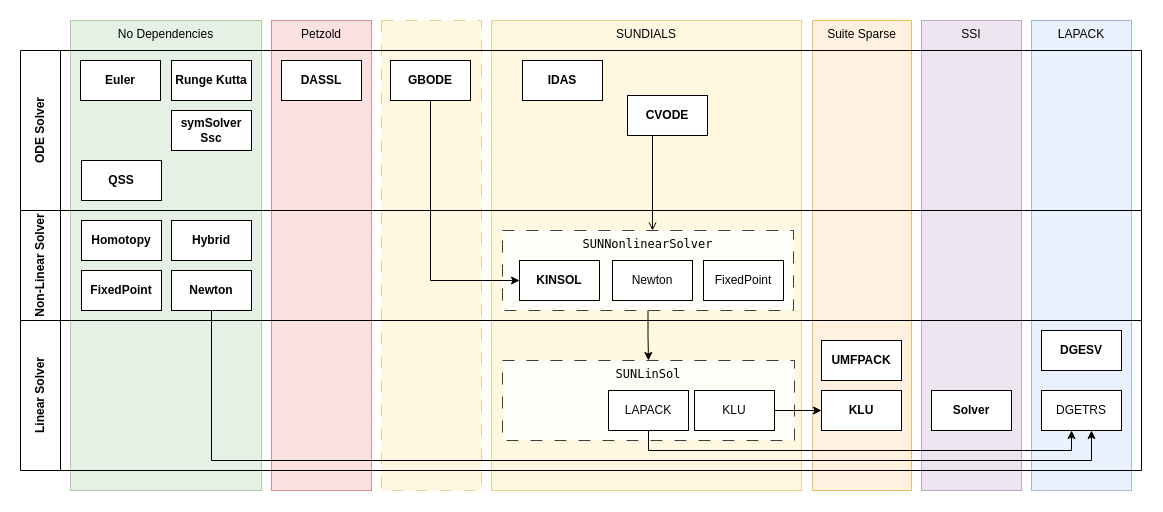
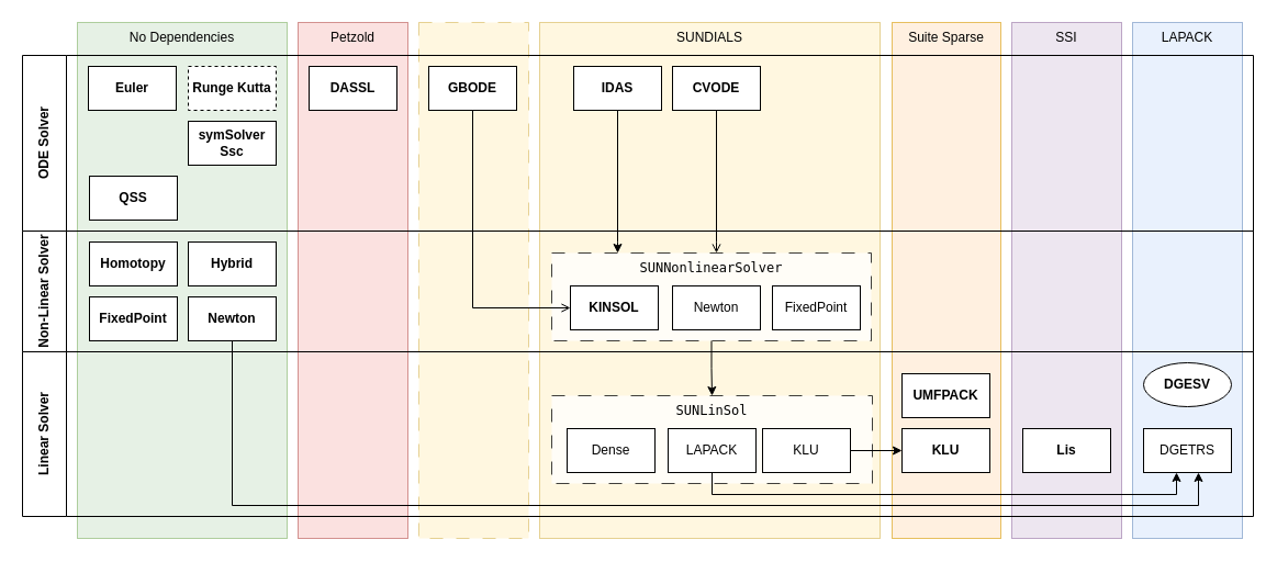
  <mxCell id="0" />
  <mxCell id="1" parent="0" />
  <mxCell id="2" value="SSI" style="rounded=0;whiteSpace=wrap;html=1;verticalAlign=top;fillColor=#e1d5e7;strokeColor=#9673a6;opacity=60;" vertex="1" parent="1"><mxGeometry x="921" y="20" width="100" height="470" as="geometry" /></mxCell>
  <mxCell id="3" value="Petzold" style="rounded=0;whiteSpace=wrap;html=1;verticalAlign=top;fillColor=#f8cecc;strokeColor=#b85450;opacity=60;" vertex="1" parent="1"><mxGeometry x="271" y="20" width="100" height="470" as="geometry" /></mxCell>
  <mxCell id="4" value="LAPACK" style="rounded=0;whiteSpace=wrap;html=1;verticalAlign=top;fillColor=#dae8fc;strokeColor=#6c8ebf;opacity=60;" parent="1" vertex="1"><mxGeometry x="1031" y="20" width="100" height="470" as="geometry" /></mxCell>
  <mxCell id="5" value="" style="rounded=0;whiteSpace=wrap;html=1;opacity=60;strokeColor=#d6b656;align=center;verticalAlign=top;fontFamily=Helvetica;fontSize=12;fontColor=default;fillColor=#fff2cc;dashed=1;dashPattern=12 12;" parent="1" vertex="1"><mxGeometry x="381" y="20" width="100" height="470" as="geometry" /></mxCell>
  <mxCell id="6" value="Suite Sparse" style="rounded=0;whiteSpace=wrap;html=1;verticalAlign=top;fillColor=#ffe6cc;strokeColor=#d79b00;opacity=60;" parent="1" vertex="1"><mxGeometry x="812" y="20" width="99" height="470" as="geometry" /></mxCell>
  <mxCell id="7" value="No Dependencies" style="rounded=0;whiteSpace=wrap;html=1;verticalAlign=top;fillColor=#d5e8d4;strokeColor=#82b366;opacity=60;" parent="1" vertex="1"><mxGeometry x="70" y="20" width="191" height="470" as="geometry" /></mxCell>
  <mxCell id="8" value="SUNDIALS" style="rounded=0;whiteSpace=wrap;html=1;verticalAlign=top;fillColor=#fff2cc;strokeColor=#d6b656;opacity=60;" parent="1" vertex="1"><mxGeometry x="491" y="20" width="310" height="470" as="geometry" /></mxCell>
  <mxCell id="9" value="ODE Solver" style="swimlane;horizontal=0;whiteSpace=wrap;html=1;startSize=40;" parent="1" vertex="1"><mxGeometry x="20" y="50" width="1121" height="160" as="geometry" /></mxCell>
  <mxCell id="10" value="IDAS" style="rounded=0;whiteSpace=wrap;html=1;fontStyle=1" parent="9" vertex="1"><mxGeometry x="502" y="10" width="80" height="40" as="geometry" /></mxCell>
- <mxCell id="11" value="CVODE" style="rounded=0;whiteSpace=wrap;html=1;fontStyle=1" parent="9" vertex="1"><mxGeometry x="607" y="45" width="80" height="40" as="geometry" /></mxCell>
+ <mxCell id="11" value="CVODE" style="rounded=0;whiteSpace=wrap;html=1;fontStyle=1" parent="9" vertex="1"><mxGeometry x="592" y="10" width="80" height="40" as="geometry" /></mxCell>
  <mxCell id="12" value="GBODE" style="rounded=0;whiteSpace=wrap;html=1;fontStyle=1" parent="9" vertex="1"><mxGeometry x="370" y="10" width="80" height="40" as="geometry" /></mxCell>
  <mxCell id="13" value="Euler" style="rounded=0;whiteSpace=wrap;html=1;fontStyle=1" parent="9" vertex="1"><mxGeometry x="60" y="10" width="80" height="40" as="geometry" /></mxCell>
  <mxCell id="14" value="DASSL" style="rounded=0;whiteSpace=wrap;html=1;fontStyle=1" vertex="1" parent="9"><mxGeometry x="261" y="10" width="80" height="40" as="geometry" /></mxCell>
- <mxCell id="15" value="Runge Kutta" style="rounded=0;whiteSpace=wrap;html=1;fontStyle=1" vertex="1" parent="9"><mxGeometry x="151" y="10" width="80" height="40" as="geometry" /></mxCell>
+ <mxCell id="15" value="Runge Kutta" style="rounded=0;whiteSpace=wrap;html=1;fontStyle=1;dashed=1;" vertex="1" parent="9"><mxGeometry x="151" y="10" width="80" height="40" as="geometry" /></mxCell>
  <mxCell id="16" value="symSolver&lt;div&gt;Ssc&lt;/div&gt;" style="rounded=0;whiteSpace=wrap;html=1;fontStyle=1" vertex="1" parent="9"><mxGeometry x="151" y="60" width="80" height="40" as="geometry" /></mxCell>
  <mxCell id="17" value="Non-Linear Solver" style="swimlane;horizontal=0;whiteSpace=wrap;html=1;startSize=40;" parent="1" vertex="1"><mxGeometry x="20" y="210" width="1121" height="110" as="geometry" /></mxCell>
  <mxCell id="18" value="&lt;code class=&quot;docutils literal notranslate&quot;&gt;SUNNonlinearSolver&lt;/code&gt;" style="rounded=0;whiteSpace=wrap;html=1;dashed=1;dashPattern=12 12;verticalAlign=top;opacity=75;" parent="17" vertex="1"><mxGeometry x="482" y="20" width="291" height="80" as="geometry" /></mxCell>
  <mxCell id="19" value="KINSOL" style="rounded=0;whiteSpace=wrap;html=1;fontStyle=1" parent="17" vertex="1"><mxGeometry x="499" y="50" width="80" height="40" as="geometry" /></mxCell>
  <mxCell id="20" value="Newton" style="rounded=0;whiteSpace=wrap;html=1;" parent="17" vertex="1"><mxGeometry x="592" y="50" width="80" height="40" as="geometry" /></mxCell>
  <mxCell id="21" value="FixedPoint" style="rounded=0;whiteSpace=wrap;html=1;" parent="17" vertex="1"><mxGeometry x="683" y="50" width="80" height="40" as="geometry" /></mxCell>
  <mxCell id="22" value="Hybrid" style="rounded=0;whiteSpace=wrap;html=1;fontStyle=1" vertex="1" parent="17"><mxGeometry x="151" y="10" width="80" height="40" as="geometry" /></mxCell>
  <mxCell id="23" value="Newton" style="rounded=0;whiteSpace=wrap;html=1;fontStyle=1" vertex="1" parent="17"><mxGeometry x="151" y="60" width="80" height="40" as="geometry" /></mxCell>
  <mxCell id="24" value="Homotopy" style="rounded=0;whiteSpace=wrap;html=1;fontStyle=1" vertex="1" parent="17"><mxGeometry x="61" y="10" width="80" height="40" as="geometry" /></mxCell>
  <mxCell id="25" value="FixedPoint" style="rounded=0;whiteSpace=wrap;html=1;fontStyle=1" vertex="1" parent="17"><mxGeometry x="61" y="60" width="80" height="40" as="geometry" /></mxCell>
  <mxCell id="26" value="Linear Solver" style="swimlane;horizontal=0;whiteSpace=wrap;html=1;startSize=40;" parent="1" vertex="1"><mxGeometry x="20" y="320" width="1121" height="150" as="geometry" /></mxCell>
  <mxCell id="27" value="KLU" style="rounded=0;whiteSpace=wrap;html=1;fontStyle=1" parent="26" vertex="1"><mxGeometry x="801" y="70" width="80" height="40" as="geometry" /></mxCell>
  <mxCell id="28" value="DGETRS" style="rounded=0;whiteSpace=wrap;html=1;" parent="26" vertex="1"><mxGeometry x="1021" y="70" width="80" height="40" as="geometry" /></mxCell>
  <mxCell id="29" value="&lt;code class=&quot;docutils literal notranslate&quot;&gt;SUNLinSol&lt;/code&gt;" style="rounded=0;whiteSpace=wrap;html=1;dashed=1;dashPattern=12 12;verticalAlign=top;opacity=75;" parent="26" vertex="1"><mxGeometry x="482" y="40" width="292" height="80" as="geometry" /></mxCell>
+ <mxCell id="30" value="Dense" style="rounded=0;whiteSpace=wrap;html=1;" parent="26" vertex="1"><mxGeometry x="496" y="70" width="80" height="40" as="geometry" /></mxCell>
  <mxCell id="31" value="LAPACK" style="rounded=0;whiteSpace=wrap;html=1;" parent="26" vertex="1"><mxGeometry x="588" y="70" width="80" height="40" as="geometry" /></mxCell>
  <mxCell id="32" value="KLU" style="rounded=0;whiteSpace=wrap;html=1;" parent="26" vertex="1"><mxGeometry x="674" y="70" width="80" height="40" as="geometry" /></mxCell>
  <mxCell id="33" style="edgeStyle=orthogonalEdgeStyle;rounded=0;orthogonalLoop=1;jettySize=auto;html=1;" parent="26" source="31" target="28" edge="1"><mxGeometry relative="1" as="geometry"><Array as="points"><mxPoint x="628" y="130" /><mxPoint x="1051" y="130" /></Array></mxGeometry></mxCell>
  <mxCell id="34" style="edgeStyle=orthogonalEdgeStyle;rounded=0;orthogonalLoop=1;jettySize=auto;html=1;" parent="26" source="32" target="27" edge="1"><mxGeometry relative="1" as="geometry"><Array as="points"><mxPoint x="832" y="90" /><mxPoint x="832" y="90" /></Array></mxGeometry></mxCell>
- <mxCell id="35" value="DGESV" style="rounded=0;whiteSpace=wrap;html=1;fontStyle=1" vertex="1" parent="26"><mxGeometry x="1021" y="10" width="80" height="40" as="geometry" /></mxCell>
+ <mxCell id="35" value="DGESV" style="ellipse;whiteSpace=wrap;html=1;fontStyle=1;" vertex="1" parent="26"><mxGeometry x="1021" y="10" width="80" height="40" as="geometry" /></mxCell>
+ <mxCell id="36" style="edgeStyle=orthogonalEdgeStyle;rounded=0;orthogonalLoop=1;jettySize=auto;html=1;" parent="1" source="10" target="18" edge="1"><mxGeometry relative="1" as="geometry"><Array as="points"><mxPoint x="562" y="220" /><mxPoint x="562" y="220" /></Array></mxGeometry></mxCell>
  <mxCell id="37" style="edgeStyle=orthogonalEdgeStyle;rounded=0;orthogonalLoop=1;jettySize=auto;html=1;endArrow=open;" parent="1" source="11" target="18" edge="1"><mxGeometry relative="1" as="geometry"><Array as="points"><mxPoint x="652" y="220" /><mxPoint x="652" y="220" /></Array></mxGeometry></mxCell>
  <mxCell id="38" style="edgeStyle=orthogonalEdgeStyle;rounded=0;orthogonalLoop=1;jettySize=auto;html=1;" edge="1" parent="1" source="18" target="29"><mxGeometry relative="1" as="geometry" /></mxCell>
  <mxCell id="39" value="UMFPACK" style="rounded=0;whiteSpace=wrap;html=1;fontStyle=1" vertex="1" parent="1"><mxGeometry x="821" y="340" width="80" height="40" as="geometry" /></mxCell>
- <mxCell id="40" value="Solver" style="rounded=0;whiteSpace=wrap;html=1;fontStyle=1" vertex="1" parent="1"><mxGeometry x="931" y="390" width="80" height="40" as="geometry" /></mxCell>
+ <mxCell id="40" value="Lis" style="rounded=0;whiteSpace=wrap;html=1;fontStyle=1" vertex="1" parent="1"><mxGeometry x="931" y="390" width="80" height="40" as="geometry" /></mxCell>
  <mxCell id="41" value="QSS" style="rounded=0;whiteSpace=wrap;html=1;fontStyle=1" vertex="1" parent="1"><mxGeometry x="81" y="160" width="80" height="40" as="geometry" /></mxCell>
- <mxCell id="42" style="edgeStyle=orthogonalEdgeStyle;rounded=0;orthogonalLoop=1;jettySize=auto;html=1;" edge="1" parent="1" source="12" target="19"><mxGeometry relative="1" as="geometry"><Array as="points"><mxPoint x="430" y="280" /></Array></mxGeometry></mxCell>
+ <mxCell id="42" style="edgeStyle=orthogonalEdgeStyle;rounded=0;orthogonalLoop=1;jettySize=auto;html=1;endArrow=open;" edge="1" parent="1" source="12" target="19"><mxGeometry relative="1" as="geometry"><Array as="points"><mxPoint x="430" y="280" /></Array></mxGeometry></mxCell>
  <mxCell id="43" style="edgeStyle=orthogonalEdgeStyle;rounded=0;orthogonalLoop=1;jettySize=auto;html=1;" edge="1" parent="1" source="23" target="28"><mxGeometry relative="1" as="geometry"><Array as="points"><mxPoint x="211" y="460" /><mxPoint x="1091" y="460" /></Array></mxGeometry></mxCell>
